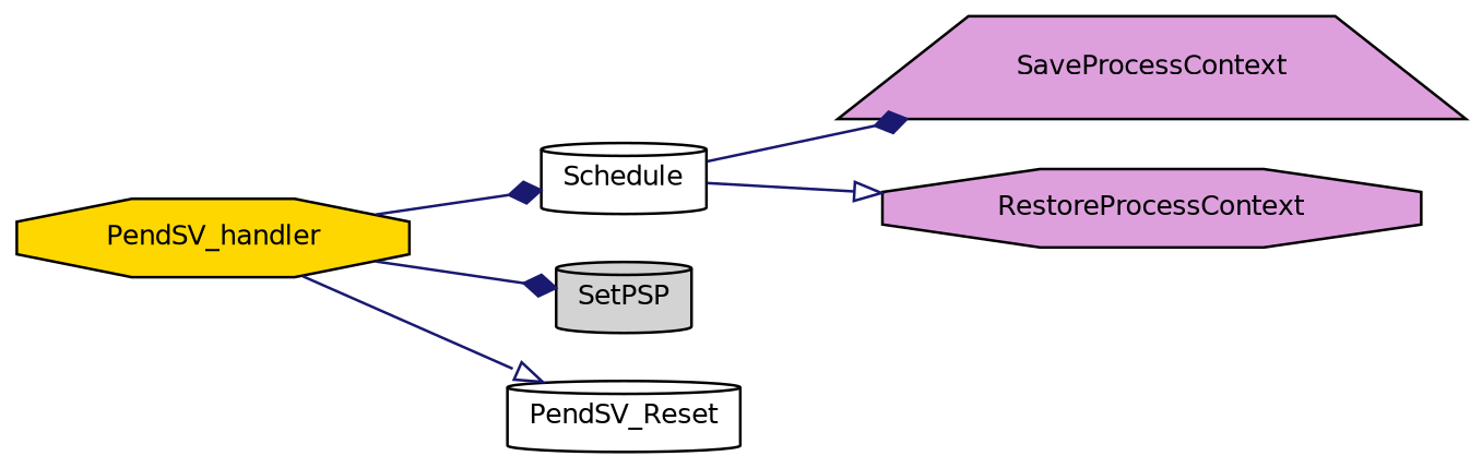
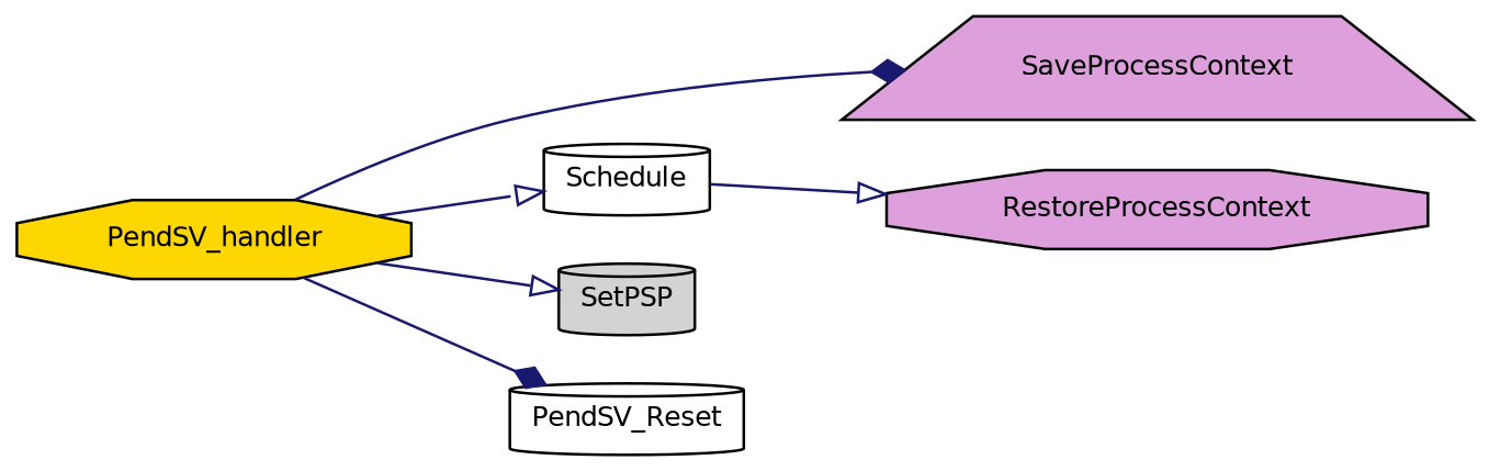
  digraph {
    rankdir=LR
    node [color=black fillcolor=plum fontname=Helvetica fontsize=10 shape=cylinder style=filled]
    edge [arrowhead=diamond color=midnightblue fontname=Helvetica fontsize=10 labelfontname=Helvetica labelfontsize=10 style=solid]
    n1 [fillcolor=gold fontcolor=black height=0.2 label=PendSV_handler shape=octagon width=0.4]
    n2 [height=0.2 label=SaveProcessContext shape=trapezium width=0.4]
    n3 [fillcolor=white height=0.2 label=Schedule width=0.4]
    n4 [fillcolor=lightgrey height=0.2 label=SetPSP width=0.4]
    n5 [fillcolor=white height=0.2 label=PendSV_Reset width=0.4]
    n6 [height=0.2 label=RestoreProcessContext shape=octagon width=0.4]
-   n3 -> n2
-   n1 -> n3
-   n1 -> n4
-   n1 -> n5 [arrowhead=onormal]
+   n1 -> n2
+   n1 -> n3 [arrowhead=onormal]
+   n1 -> n4 [arrowhead=onormal]
+   n1 -> n5
    n3 -> n6 [arrowhead=onormal]
  }
